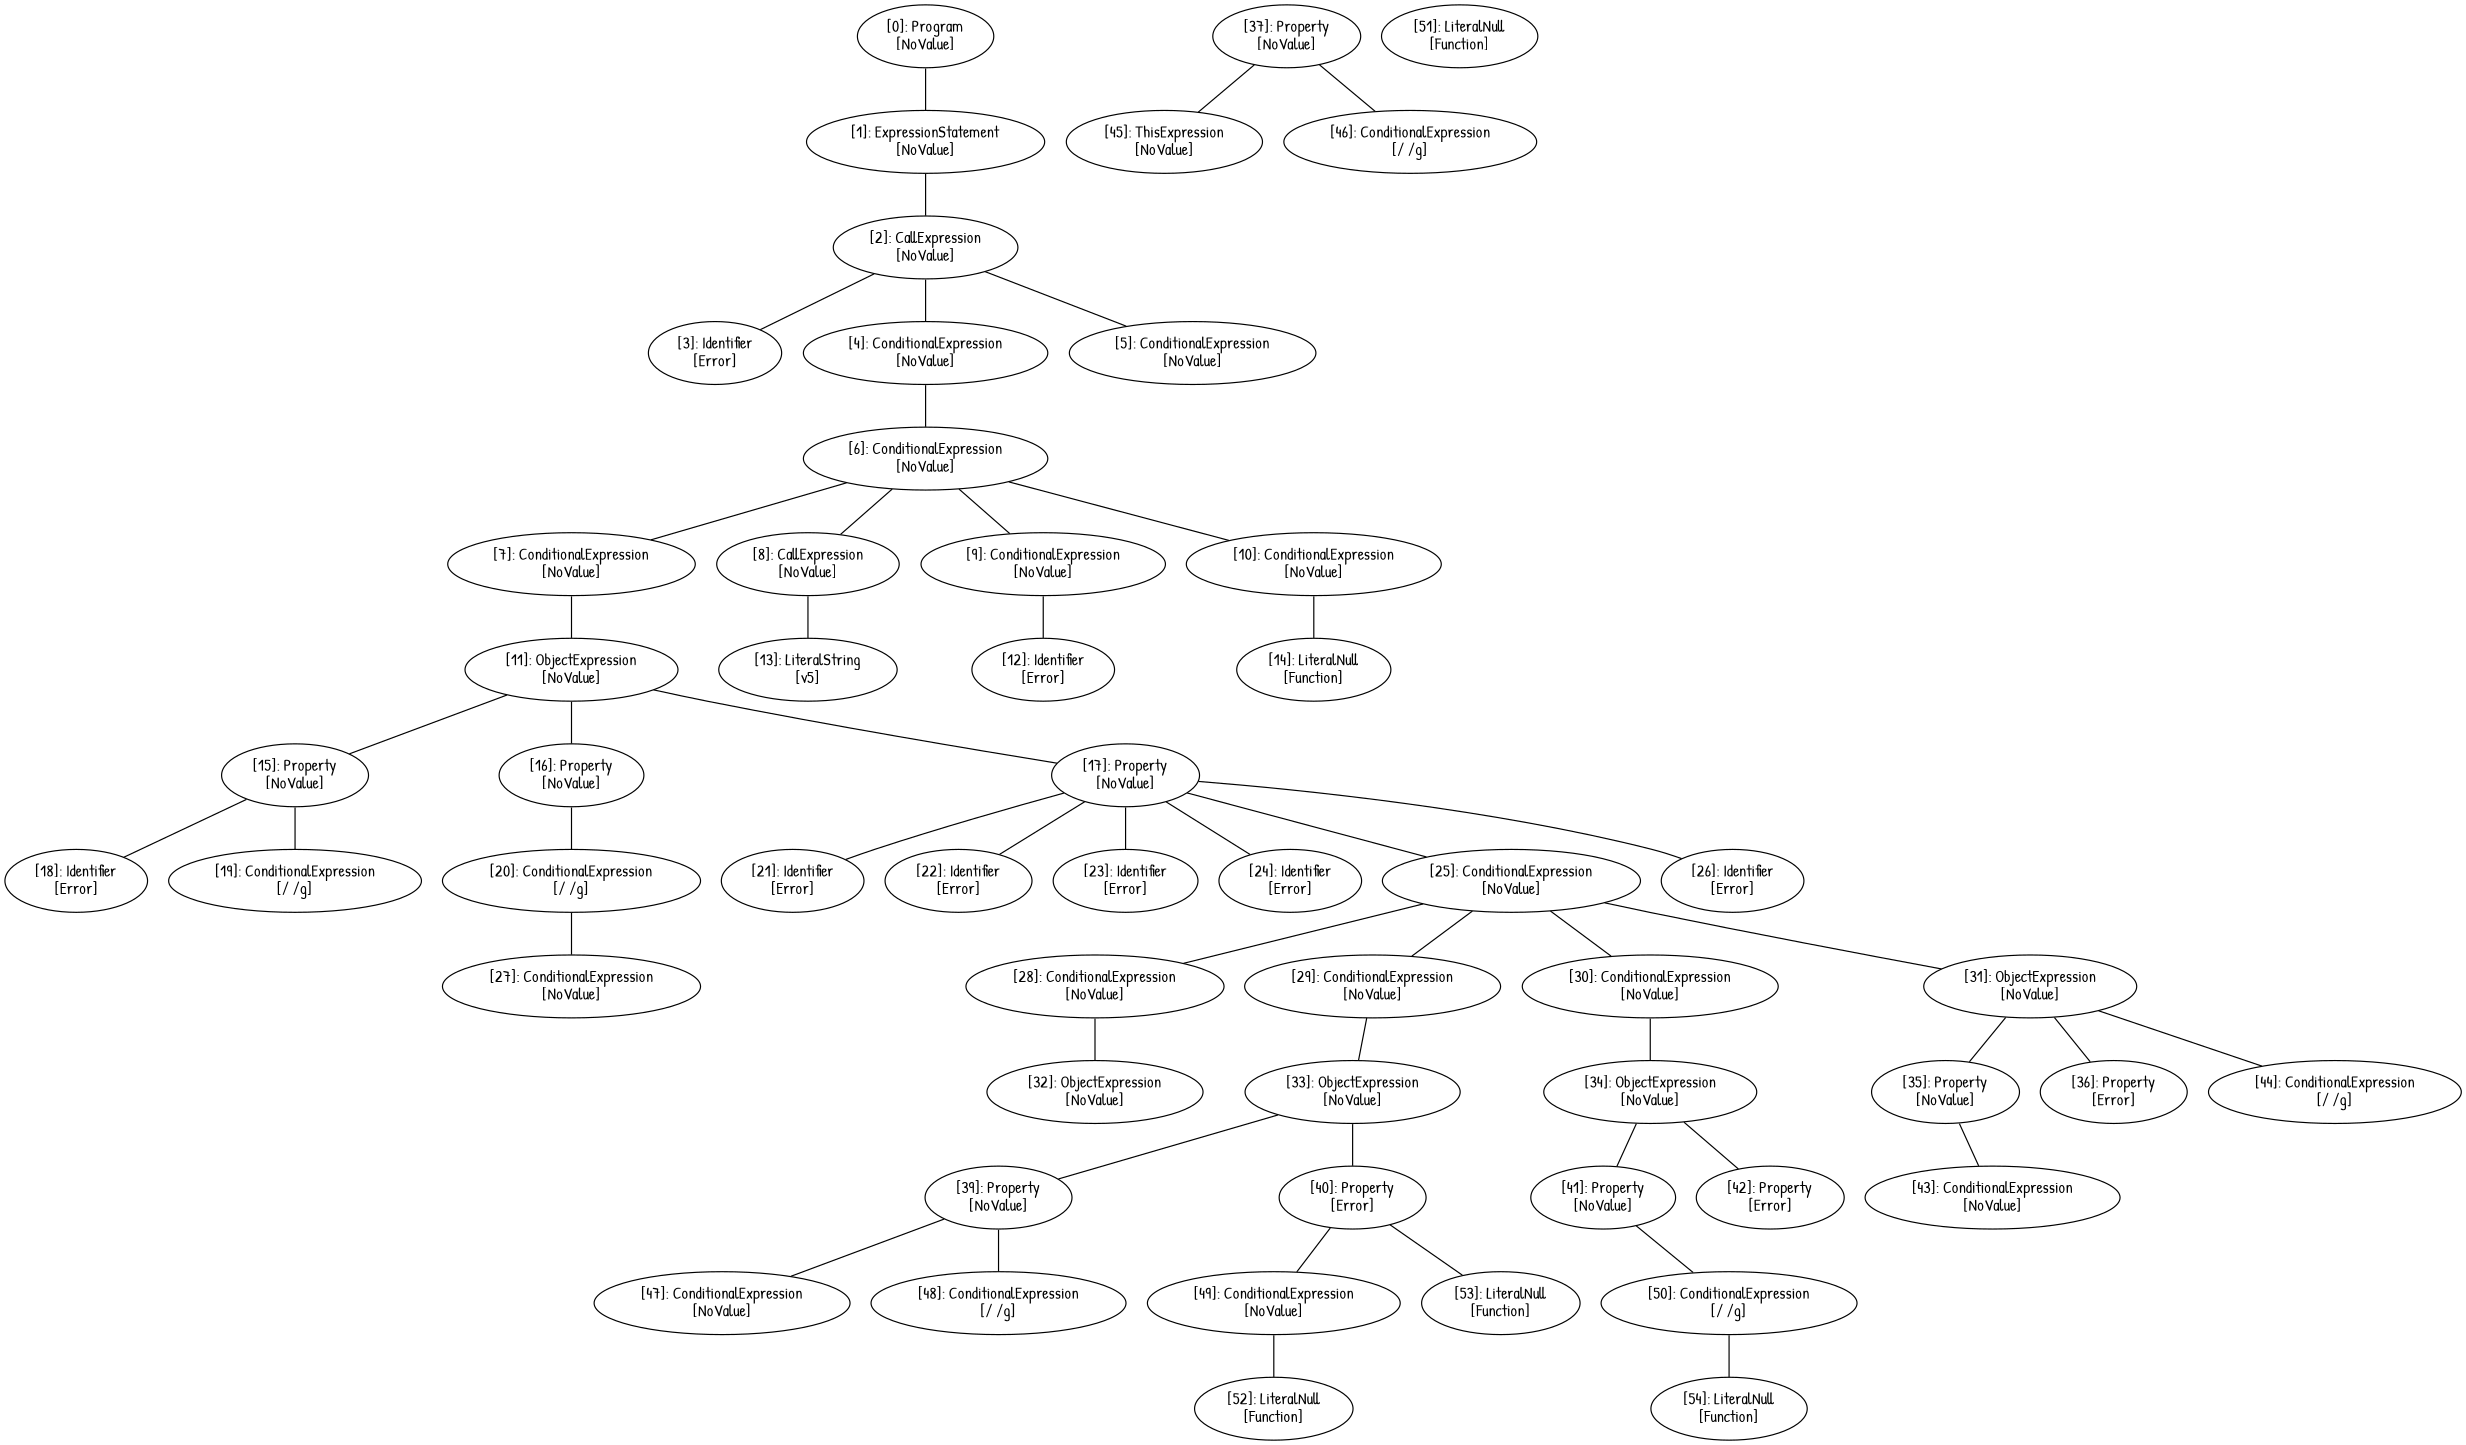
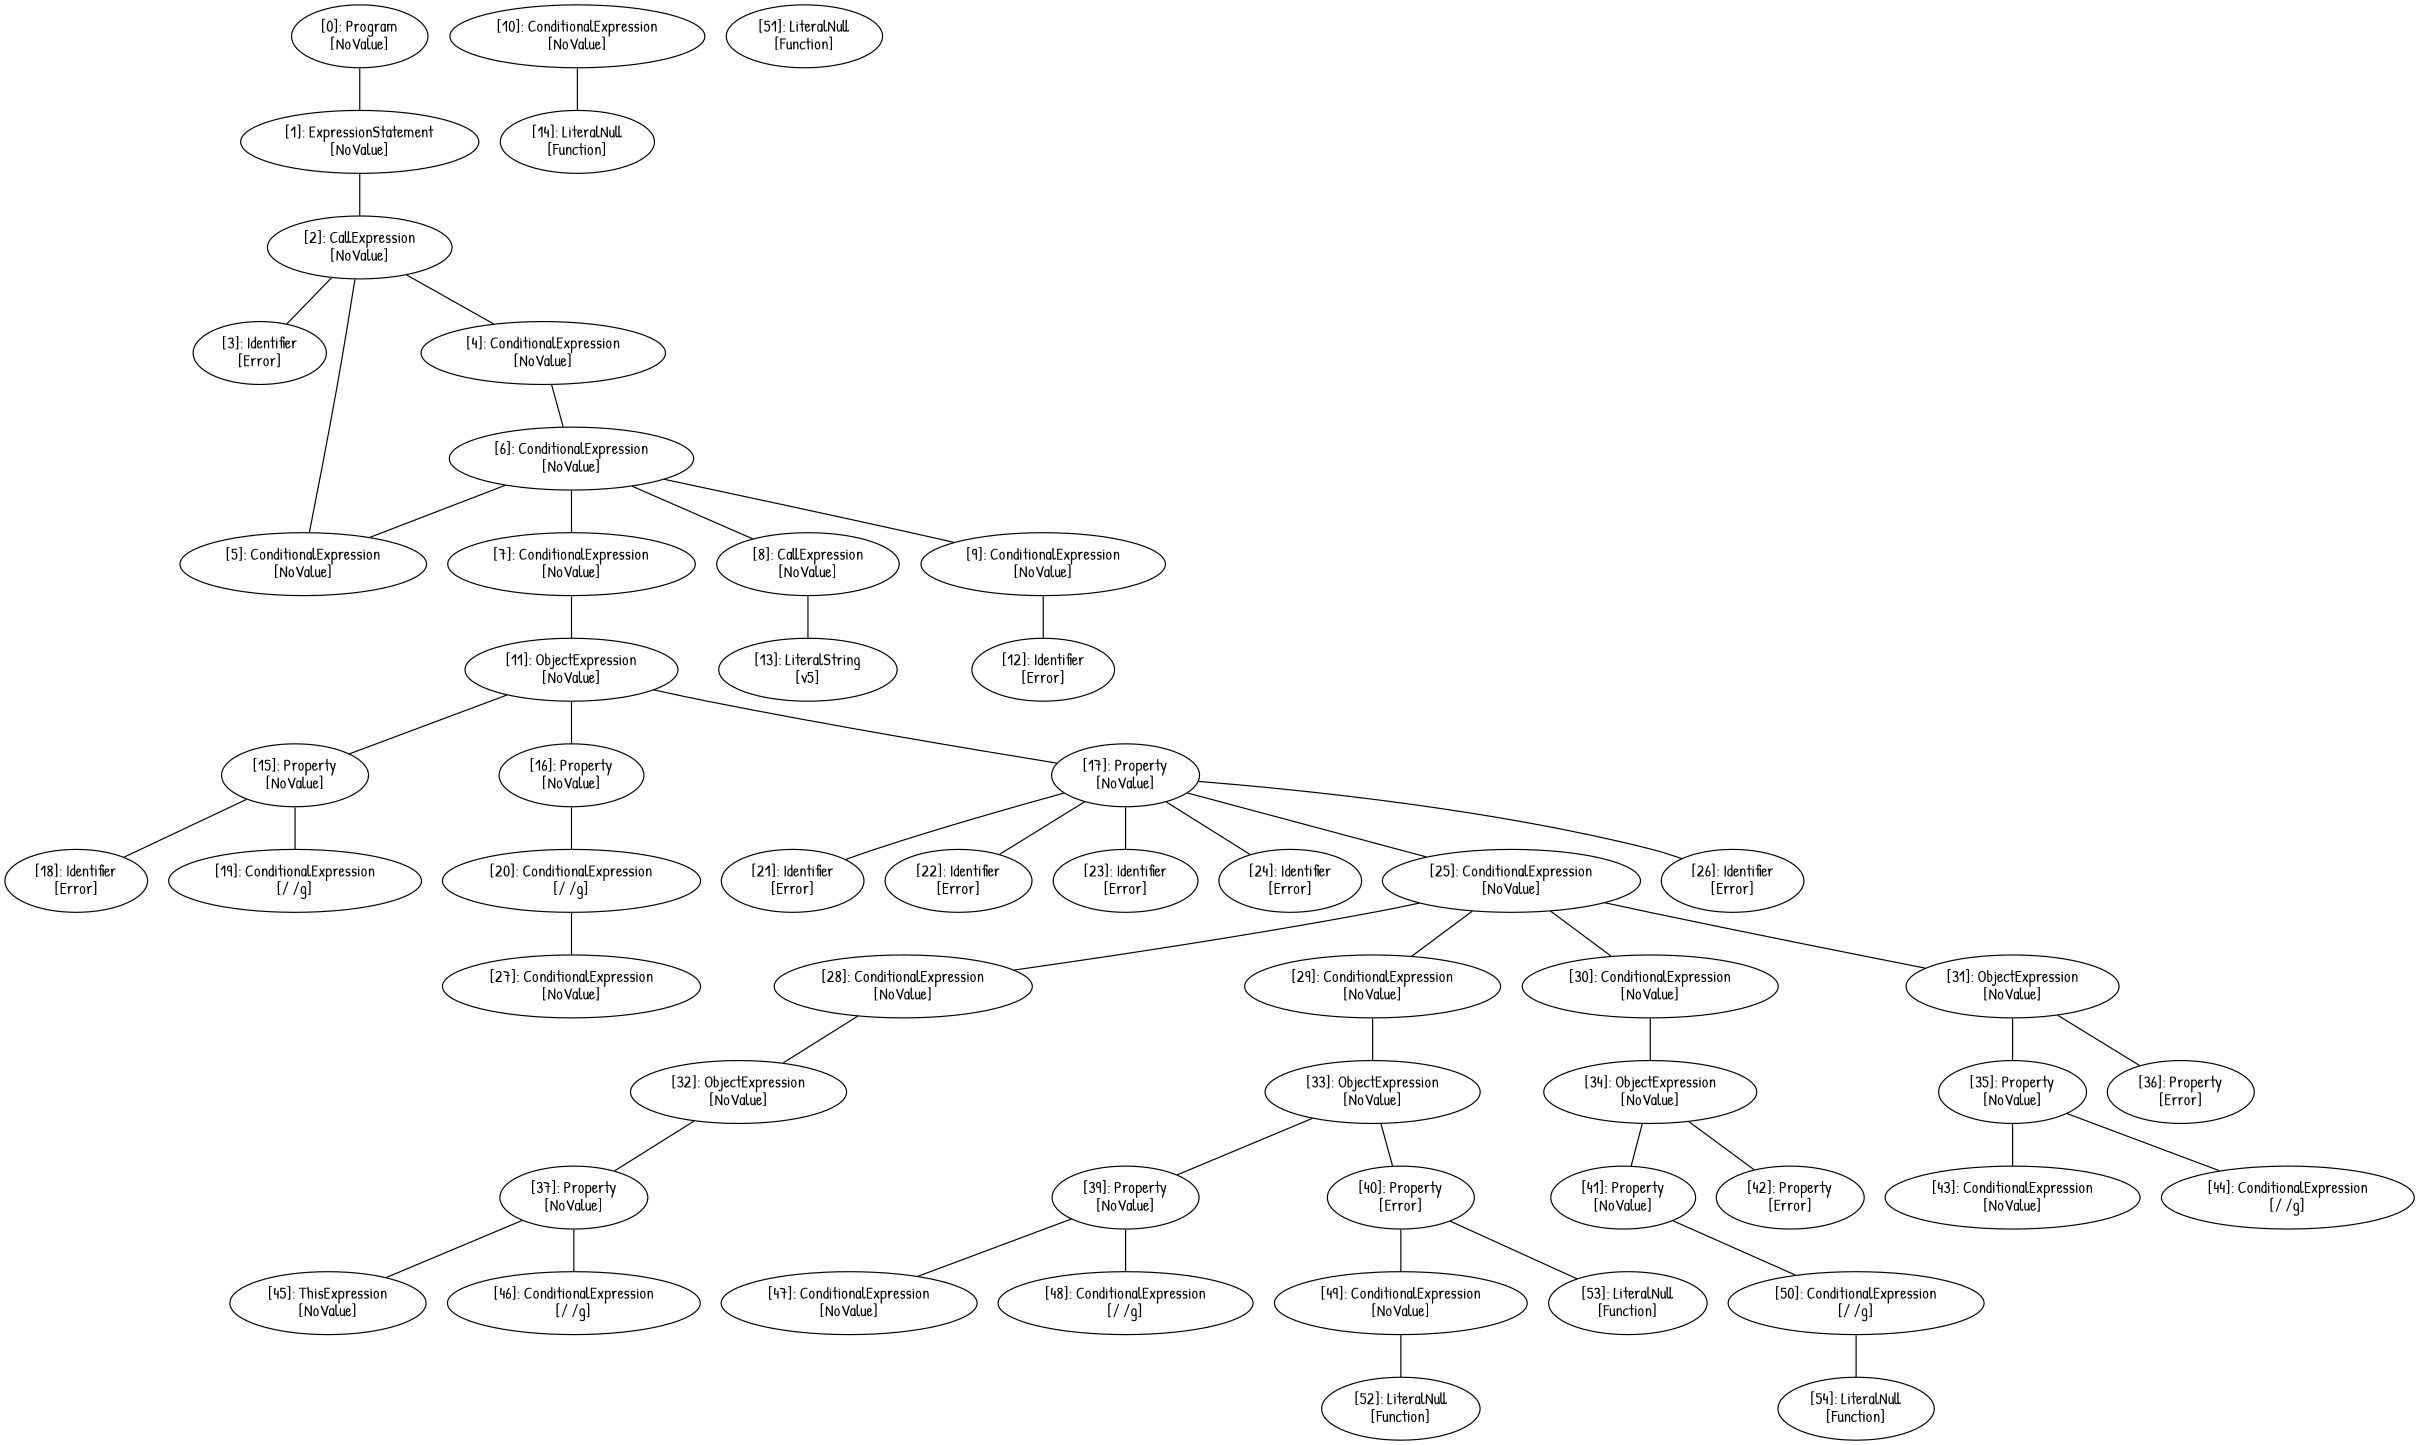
  graph {
    fontname="Patrick Hand"
    node [fontname="Patrick Hand"]
    edge [fontname="Patrick Hand"]
    n1 [label="[0]: Program\n[NoValue]"]
    n2 [label="[1]: ExpressionStatement\n[NoValue]"]
    n3 [label="[2]: CallExpression\n[NoValue]"]
    n4 [label="[3]: Identifier\n[Error]"]
    n5 [label="[4]: ConditionalExpression\n[NoValue]"]
    n6 [label="[5]: ConditionalExpression\n[NoValue]"]
    n7 [label="[6]: ConditionalExpression\n[NoValue]"]
    n8 [label="[7]: ConditionalExpression\n[NoValue]"]
    n9 [label="[8]: CallExpression\n[NoValue]"]
    n10 [label="[9]: ConditionalExpression\n[NoValue]"]
    n11 [label="[10]: ConditionalExpression\n[NoValue]"]
    n12 [label="[11]: ObjectExpression\n[NoValue]"]
    n13 [label="[13]: LiteralString\n[v5]"]
    n14 [label="[12]: Identifier\n[Error]"]
    n15 [label="[14]: LiteralNull\n[Function]"]
    n16 [label="[15]: Property\n[NoValue]"]
    n17 [label="[16]: Property\n[NoValue]"]
    n18 [label="[17]: Property\n[NoValue]"]
    n19 [label="[18]: Identifier\n[Error]"]
    n20 [label="[19]: ConditionalExpression\n[/ /g]"]
    n21 [label="[20]: ConditionalExpression\n[/ /g]"]
    n22 [label="[21]: Identifier\n[Error]"]
    n23 [label="[22]: Identifier\n[Error]"]
    n24 [label="[23]: Identifier\n[Error]"]
    n25 [label="[24]: Identifier\n[Error]"]
    n26 [label="[25]: ConditionalExpression\n[NoValue]"]
    n27 [label="[26]: Identifier\n[Error]"]
    n28 [label="[27]: ConditionalExpression\n[NoValue]"]
    n29 [label="[28]: ConditionalExpression\n[NoValue]"]
    n30 [label="[29]: ConditionalExpression\n[NoValue]"]
    n31 [label="[30]: ConditionalExpression\n[NoValue]"]
    n32 [label="[31]: ObjectExpression\n[NoValue]"]
    n33 [label="[32]: ObjectExpression\n[NoValue]"]
    n34 [label="[33]: ObjectExpression\n[NoValue]"]
    n35 [label="[34]: ObjectExpression\n[NoValue]"]
    n36 [label="[35]: Property\n[NoValue]"]
    n37 [label="[36]: Property\n[Error]"]
    n38 [label="[37]: Property\n[NoValue]"]
    n39 [label="[39]: Property\n[NoValue]"]
    n40 [label="[40]: Property\n[Error]"]
    n41 [label="[41]: Property\n[NoValue]"]
    n42 [label="[42]: Property\n[Error]"]
    n43 [label="[43]: ConditionalExpression\n[NoValue]"]
    n44 [label="[44]: ConditionalExpression\n[/ /g]"]
    n45 [label="[45]: ThisExpression\n[NoValue]"]
    n46 [label="[46]: ConditionalExpression\n[/ /g]"]
    n47 [label="[47]: ConditionalExpression\n[NoValue]"]
    n48 [label="[48]: ConditionalExpression\n[/ /g]"]
    n49 [label="[49]: ConditionalExpression\n[NoValue]"]
    n50 [label="[53]: LiteralNull\n[Function]"]
    n51 [label="[50]: ConditionalExpression\n[/ /g]"]
    n52 [label="[52]: LiteralNull\n[Function]"]
    n53 [label="[54]: LiteralNull\n[Function]"]
    n54 [label="[51]: LiteralNull\n[Function]"]
    n1 -- n2
    n2 -- n3
    n3 -- n4
    n3 -- n5
    n3 -- n6
    n5 -- n7
    n7 -- n8
    n7 -- n9
    n7 -- n10
-   n7 -- n11
+   n7 -- n6
    n8 -- n12
    n9 -- n13
    n10 -- n14
    n11 -- n15
    n12 -- n16
    n12 -- n17
    n12 -- n18
    n16 -- n19
    n16 -- n20
    n17 -- n21
    n18 -- n22
    n18 -- n23
    n18 -- n24
    n18 -- n25
    n18 -- n26
    n18 -- n27
    n21 -- n28
    n26 -- n29
    n26 -- n30
    n26 -- n31
    n26 -- n32
    n29 -- n33
    n30 -- n34
    n31 -- n35
    n32 -- n36
    n32 -- n37
+   n33 -- n38
    n34 -- n39
    n34 -- n40
    n35 -- n41
    n35 -- n42
    n36 -- n43
-   n32 -- n44
+   n36 -- n44
    n38 -- n45
    n38 -- n46
    n39 -- n47
    n39 -- n48
    n40 -- n49
    n40 -- n50
    n41 -- n51
    n49 -- n52
    n51 -- n53
  }
